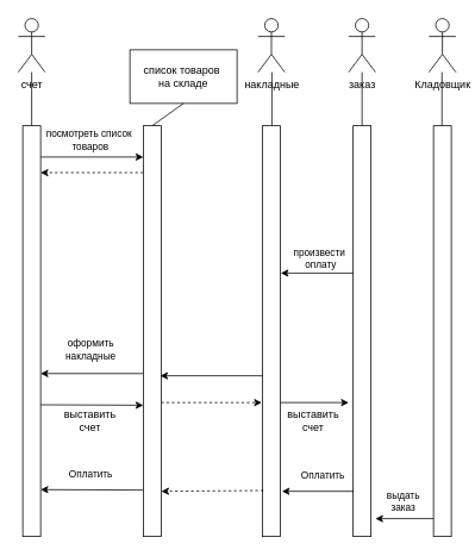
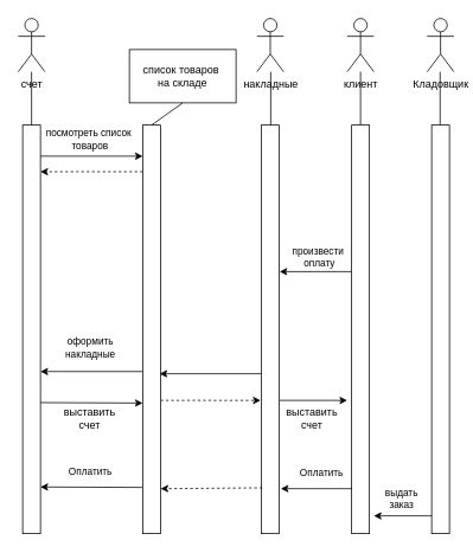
  <mxCell id="0" />
  <mxCell id="1" parent="0" />
  <mxCell id="2" value="счет&lt;br&gt;" style="shape=umlActor;verticalLabelPosition=bottom;verticalAlign=top;html=1;outlineConnect=0;" vertex="1" parent="1"><mxGeometry x="20" y="20" width="30" height="60" as="geometry" /></mxCell>
  <mxCell id="3" value="список товаров&amp;nbsp;&lt;br&gt;на складе" style="rounded=0;whiteSpace=wrap;html=1;" vertex="1" parent="1"><mxGeometry x="145" y="55" width="120" height="60" as="geometry" /></mxCell>
  <mxCell id="4" value="" style="endArrow=none;html=1;rounded=0;entryX=0.5;entryY=1;entryDx=0;entryDy=0;exitX=0.5;exitY=0;exitDx=0;exitDy=0;" edge="1" parent="1" target="3"><mxGeometry width="50" height="50" relative="1" as="geometry"><mxPoint x="170" y="140" as="sourcePoint" /><mxPoint x="330" y="240" as="targetPoint" /></mxGeometry></mxCell>
  <mxCell id="5" value="" style="endArrow=none;html=1;rounded=0;entryX=0.5;entryY=1;entryDx=0;entryDy=0;exitX=0.5;exitY=0;exitDx=0;exitDy=0;" edge="1" parent="1"><mxGeometry width="50" height="50" relative="1" as="geometry"><mxPoint x="35" y="140" as="sourcePoint" /><mxPoint x="35" y="80" as="targetPoint" /></mxGeometry></mxCell>
  <mxCell id="6" value="" style="endArrow=classic;html=1;rounded=0;exitX=1;exitY=0.5;exitDx=0;exitDy=0;entryX=0;entryY=0.5;entryDx=0;entryDy=0;" edge="1" parent="1"><mxGeometry width="50" height="50" relative="1" as="geometry"><mxPoint x="45" y="175" as="sourcePoint" /><mxPoint x="160" y="175" as="targetPoint" /></mxGeometry></mxCell>
  <mxCell id="7" value="посмотреть список&lt;br&gt;&amp;nbsp;товаров" style="edgeLabel;html=1;align=center;verticalAlign=middle;resizable=0;points=[];" connectable="0" vertex="1" parent="6"><mxGeometry x="0.15" y="1" relative="1" as="geometry"><mxPoint x="-13" y="-19" as="offset" /></mxGeometry></mxCell>
  <mxCell id="8" value="" style="endArrow=none;dashed=1;html=1;dashPattern=1 3;strokeWidth=2;rounded=0;exitX=1;exitY=0.75;exitDx=0;exitDy=0;entryX=0;entryY=0.75;entryDx=0;entryDy=0;strokeColor=none;" edge="1" parent="1"><mxGeometry width="50" height="50" relative="1" as="geometry"><mxPoint x="45" y="192.5" as="sourcePoint" /><mxPoint x="160" y="192.5" as="targetPoint" /></mxGeometry></mxCell>
  <mxCell id="9" value="" style="endArrow=classic;html=1;rounded=0;entryX=1;entryY=0.75;entryDx=0;entryDy=0;exitX=0;exitY=0.75;exitDx=0;exitDy=0;dashed=1;" edge="1" parent="1"><mxGeometry width="50" height="50" relative="1" as="geometry"><mxPoint x="160" y="192.5" as="sourcePoint" /><mxPoint x="45" y="192.5" as="targetPoint" /></mxGeometry></mxCell>
  <mxCell id="10" value="накладные" style="shape=umlActor;verticalLabelPosition=bottom;verticalAlign=top;html=1;outlineConnect=0;" vertex="1" parent="1"><mxGeometry x="288.5" y="20" width="30" height="60" as="geometry" /></mxCell>
  <mxCell id="11" value="" style="endArrow=none;html=1;rounded=0;entryX=0.5;entryY=1;entryDx=0;entryDy=0;exitX=0.5;exitY=0;exitDx=0;exitDy=0;" edge="1" parent="1"><mxGeometry width="50" height="50" relative="1" as="geometry"><mxPoint x="304" y="140" as="sourcePoint" /><mxPoint x="304" y="80" as="targetPoint" /></mxGeometry></mxCell>
- <mxCell id="12" value="заказ&lt;br&gt;" style="shape=umlActor;verticalLabelPosition=bottom;verticalAlign=top;html=1;outlineConnect=0;" vertex="1" parent="1"><mxGeometry x="390" y="20" width="30" height="60" as="geometry" /></mxCell>
+ <mxCell id="12" value="клиент&lt;br&gt;" style="shape=umlActor;verticalLabelPosition=bottom;verticalAlign=top;html=1;outlineConnect=0;" vertex="1" parent="1"><mxGeometry x="390" y="20" width="30" height="60" as="geometry" /></mxCell>
  <mxCell id="13" value="" style="endArrow=none;html=1;rounded=0;entryX=0.5;entryY=1;entryDx=0;entryDy=0;exitX=0.5;exitY=0;exitDx=0;exitDy=0;" edge="1" parent="1"><mxGeometry width="50" height="50" relative="1" as="geometry"><mxPoint x="405" y="140" as="sourcePoint" /><mxPoint x="405" y="80" as="targetPoint" /></mxGeometry></mxCell>
  <mxCell id="14" value="" style="endArrow=classic;html=1;rounded=0;entryX=1;entryY=0.5;entryDx=0;entryDy=0;exitX=0;exitY=0.5;exitDx=0;exitDy=0;" edge="1" parent="1"><mxGeometry width="50" height="50" relative="1" as="geometry"><mxPoint x="395" y="305" as="sourcePoint" /><mxPoint x="314" y="305" as="targetPoint" /></mxGeometry></mxCell>
  <mxCell id="15" value="произвести&lt;br&gt;&amp;nbsp;оплату" style="edgeLabel;html=1;align=center;verticalAlign=middle;resizable=0;points=[];" connectable="0" vertex="1" parent="14"><mxGeometry x="-0.256" y="4" relative="1" as="geometry"><mxPoint x="-9" y="-21" as="offset" /></mxGeometry></mxCell>
  <mxCell id="16" value="" style="endArrow=classic;html=1;rounded=0;exitX=0;exitY=0.25;exitDx=0;exitDy=0;entryX=1;entryY=0.25;entryDx=0;entryDy=0;" edge="1" parent="1"><mxGeometry width="50" height="50" relative="1" as="geometry"><mxPoint x="160" y="417.5" as="sourcePoint" /><mxPoint x="45" y="417.5" as="targetPoint" /></mxGeometry></mxCell>
  <mxCell id="17" value="Кладовщик&lt;br&gt;" style="shape=umlActor;verticalLabelPosition=bottom;verticalAlign=top;html=1;outlineConnect=0;" vertex="1" parent="1"><mxGeometry x="480" y="20" width="30" height="60" as="geometry" /></mxCell>
  <mxCell id="18" value="" style="endArrow=none;html=1;rounded=0;entryX=0.5;entryY=1;entryDx=0;entryDy=0;exitX=0.5;exitY=0;exitDx=0;exitDy=0;" edge="1" parent="1"><mxGeometry width="50" height="50" relative="1" as="geometry"><mxPoint x="494.5" y="140" as="sourcePoint" /><mxPoint x="494.5" y="80" as="targetPoint" /></mxGeometry></mxCell>
  <mxCell id="19" value="" style="endArrow=classic;html=1;rounded=0;exitX=1;exitY=0.75;exitDx=0;exitDy=0;" edge="1" parent="1"><mxGeometry width="50" height="50" relative="1" as="geometry"><mxPoint x="45" y="452.5" as="sourcePoint" /><mxPoint x="160" y="453" as="targetPoint" /></mxGeometry></mxCell>
  <mxCell id="20" value="выставить&lt;br&gt;счет" style="text;html=1;align=center;verticalAlign=middle;resizable=0;points=[];autosize=1;strokeColor=none;fillColor=none;" vertex="1" parent="1"><mxGeometry x="310" y="450" width="80" height="40" as="geometry" /></mxCell>
  <mxCell id="21" value="" style="endArrow=classic;html=1;rounded=0;exitX=-0.03;exitY=0.887;exitDx=0;exitDy=0;entryX=1;entryY=0.25;entryDx=0;entryDy=0;exitPerimeter=0;" edge="1" parent="1" source="29"><mxGeometry width="50" height="50" relative="1" as="geometry"><mxPoint x="485" y="547.5" as="sourcePoint" /><mxPoint x="45" y="547.5" as="targetPoint" /></mxGeometry></mxCell>
  <mxCell id="22" value="Оплатить" style="edgeLabel;html=1;align=center;verticalAlign=middle;resizable=0;points=[];" connectable="0" vertex="1" parent="21"><mxGeometry x="0.729" y="2" relative="1" as="geometry"><mxPoint x="40" y="-20" as="offset" /></mxGeometry></mxCell>
  <mxCell id="23" value="Оплатить" style="edgeLabel;html=1;align=center;verticalAlign=middle;resizable=0;points=[];" connectable="0" vertex="1" parent="1"><mxGeometry x="360" y="530" as="geometry" /></mxCell>
  <mxCell id="24" value="" style="endArrow=classic;html=1;rounded=0;exitX=1;exitY=0.75;exitDx=0;exitDy=0;entryX=-0.042;entryY=0.674;entryDx=0;entryDy=0;entryPerimeter=0;dashed=1;" edge="1" parent="1" target="30"><mxGeometry width="50" height="50" relative="1" as="geometry"><mxPoint x="180" y="450" as="sourcePoint" /><mxPoint x="295" y="450.5" as="targetPoint" /></mxGeometry></mxCell>
  <mxCell id="25" value="" style="endArrow=classic;html=1;rounded=0;exitX=1;exitY=0.75;exitDx=0;exitDy=0;" edge="1" parent="1"><mxGeometry width="50" height="50" relative="1" as="geometry"><mxPoint x="314" y="450" as="sourcePoint" /><mxPoint x="390" y="450" as="targetPoint" /></mxGeometry></mxCell>
  <mxCell id="26" value="" style="endArrow=classic;html=1;rounded=0;exitX=0;exitY=0.25;exitDx=0;exitDy=0;entryX=1;entryY=0.25;entryDx=0;entryDy=0;" edge="1" parent="1"><mxGeometry width="50" height="50" relative="1" as="geometry"><mxPoint x="294" y="420" as="sourcePoint" /><mxPoint x="179" y="420" as="targetPoint" /></mxGeometry></mxCell>
  <mxCell id="27" value="оформить &lt;br&gt;накладные" style="edgeLabel;html=1;align=center;verticalAlign=middle;resizable=0;points=[];" connectable="0" vertex="1" parent="26"><mxGeometry x="-0.547" y="-3" relative="1" as="geometry"><mxPoint x="-168" y="-27" as="offset" /></mxGeometry></mxCell>
  <mxCell id="28" value="" style="rounded=0;whiteSpace=wrap;html=1;" vertex="1" parent="1"><mxGeometry x="25" y="140" width="20" height="460" as="geometry" /></mxCell>
  <mxCell id="29" value="" style="rounded=0;whiteSpace=wrap;html=1;" vertex="1" parent="1"><mxGeometry x="160" y="140" width="20" height="460" as="geometry" /></mxCell>
  <mxCell id="30" value="" style="rounded=0;whiteSpace=wrap;html=1;" vertex="1" parent="1"><mxGeometry x="293.5" y="140" width="20" height="460" as="geometry" /></mxCell>
  <mxCell id="31" value="" style="endArrow=classic;html=1;rounded=0;entryX=1.01;entryY=0.89;entryDx=0;entryDy=0;entryPerimeter=0;exitX=0.051;exitY=0.888;exitDx=0;exitDy=0;exitPerimeter=0;dashed=1;" edge="1" parent="1" source="30" target="29"><mxGeometry width="50" height="50" relative="1" as="geometry"><mxPoint x="290" y="549" as="sourcePoint" /><mxPoint x="330" y="290" as="targetPoint" /></mxGeometry></mxCell>
  <mxCell id="32" value="" style="rounded=0;whiteSpace=wrap;html=1;" vertex="1" parent="1"><mxGeometry x="395" y="140" width="20" height="460" as="geometry" /></mxCell>
  <mxCell id="33" value="" style="rounded=0;whiteSpace=wrap;html=1;" vertex="1" parent="1"><mxGeometry x="485" y="140" width="20" height="460" as="geometry" /></mxCell>
  <mxCell id="34" value="" style="endArrow=classic;html=1;rounded=0;entryX=1.015;entryY=0.893;entryDx=0;entryDy=0;entryPerimeter=0;" edge="1" parent="1"><mxGeometry width="50" height="50" relative="1" as="geometry"><mxPoint x="485" y="580" as="sourcePoint" /><mxPoint x="420" y="580" as="targetPoint" /></mxGeometry></mxCell>
  <mxCell id="35" value="выдать&lt;br&gt;заказ" style="edgeLabel;html=1;align=center;verticalAlign=middle;resizable=0;points=[];" connectable="0" vertex="1" parent="34"><mxGeometry x="-0.395" y="-1" relative="1" as="geometry"><mxPoint x="-15" y="-19" as="offset" /></mxGeometry></mxCell>
  <mxCell id="36" value="" style="endArrow=classic;html=1;rounded=0;exitX=0.032;exitY=0.89;exitDx=0;exitDy=0;exitPerimeter=0;entryX=1.091;entryY=0.89;entryDx=0;entryDy=0;entryPerimeter=0;" edge="1" parent="1" source="32" target="30"><mxGeometry width="50" height="50" relative="1" as="geometry"><mxPoint x="350" y="580" as="sourcePoint" /><mxPoint x="400" y="530" as="targetPoint" /></mxGeometry></mxCell>
  <mxCell id="37" value="выставить&lt;br&gt;счет" style="text;html=1;align=center;verticalAlign=middle;resizable=0;points=[];autosize=1;strokeColor=none;fillColor=none;" vertex="1" parent="1"><mxGeometry x="60" y="450" width="80" height="40" as="geometry" /></mxCell>
